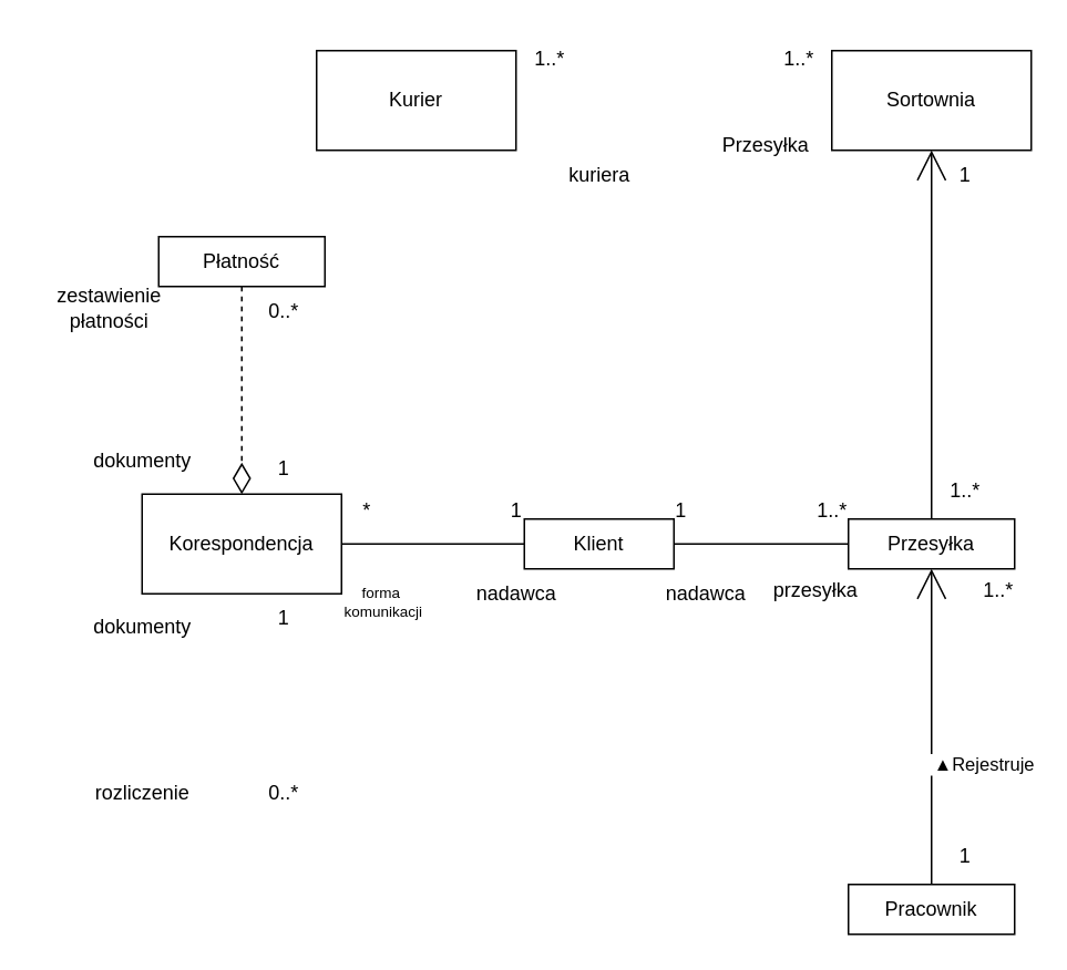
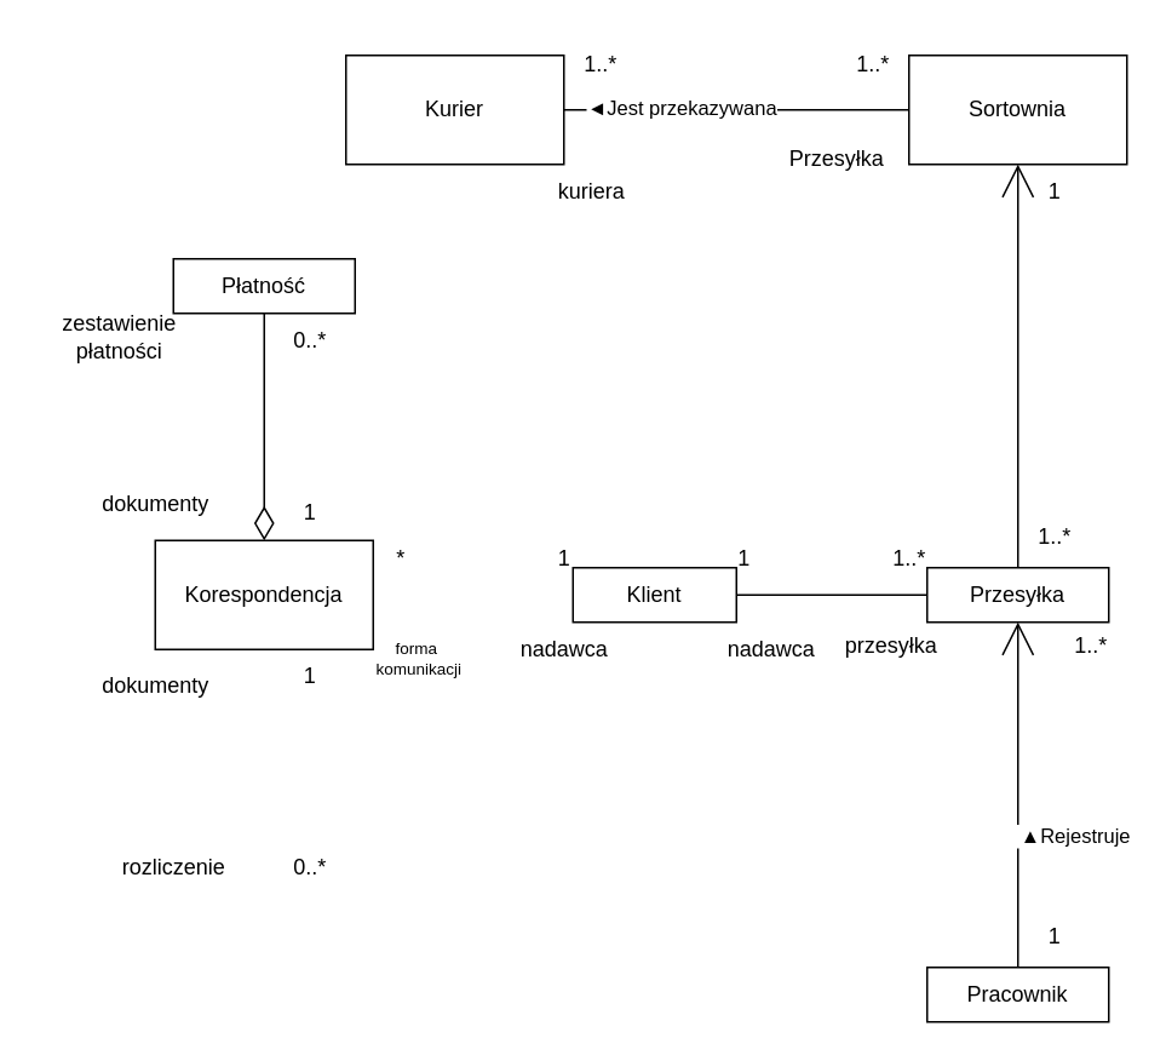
  <mxCell id="0" />
  <mxCell id="1" parent="0" />
  <mxCell id="2" style="edgeStyle=orthogonalEdgeStyle;rounded=0;orthogonalLoop=1;jettySize=auto;html=1;exitX=1;exitY=0.5;exitDx=0;exitDy=0;entryX=0;entryY=0.5;entryDx=0;entryDy=0;endArrow=none;startFill=0;" edge="1" parent="1" source="3" target="7"><mxGeometry relative="1" as="geometry" /></mxCell>
  <mxCell id="3" value="Klient" style="rounded=0;whiteSpace=wrap;html=1;" vertex="1" parent="1"><mxGeometry x="315" y="312" width="90" height="30" as="geometry" /></mxCell>
  <mxCell id="4" style="edgeStyle=orthogonalEdgeStyle;rounded=0;orthogonalLoop=1;jettySize=auto;html=1;exitX=0.5;exitY=1;exitDx=0;exitDy=0;endArrow=none;startFill=0;startArrow=open;startSize=16;" edge="1" parent="1" source="7" target="26"><mxGeometry relative="1" as="geometry"><mxPoint x="560" y="472" as="targetPoint" /></mxGeometry></mxCell>
  <mxCell id="5" value="&amp;nbsp; &amp;nbsp; &amp;nbsp; &amp;nbsp; &amp;nbsp; &amp;nbsp; &amp;nbsp; &amp;nbsp; &amp;nbsp; &amp;nbsp; &amp;nbsp; ▲Rejestruje" style="edgeLabel;html=1;align=center;verticalAlign=middle;resizable=0;points=[];" vertex="1" connectable="0" parent="4"><mxGeometry x="0.227" y="-3" relative="1" as="geometry"><mxPoint as="offset" /></mxGeometry></mxCell>
  <mxCell id="6" style="edgeStyle=orthogonalEdgeStyle;rounded=0;orthogonalLoop=1;jettySize=auto;html=1;exitX=0.5;exitY=0;exitDx=0;exitDy=0;entryX=0.5;entryY=1;entryDx=0;entryDy=0;endArrow=open;endFill=0;endSize=16;" edge="1" parent="1" source="7" target="29"><mxGeometry relative="1" as="geometry" /></mxCell>
  <mxCell id="7" value="Przesyłka" style="rounded=0;whiteSpace=wrap;html=1;" vertex="1" parent="1"><mxGeometry x="510" y="312" width="100" height="30" as="geometry" /></mxCell>
- <mxCell id="8" style="edgeStyle=orthogonalEdgeStyle;rounded=0;orthogonalLoop=1;jettySize=auto;html=1;exitX=0.5;exitY=1;exitDx=0;exitDy=0;entryX=0.5;entryY=0;entryDx=0;entryDy=0;endArrow=diamondThin;startFill=0;endFill=0;endSize=16;dashed=1;" edge="1" parent="1" source="9" target="11"><mxGeometry relative="1" as="geometry" /></mxCell>
+ <mxCell id="8" style="edgeStyle=orthogonalEdgeStyle;rounded=0;orthogonalLoop=1;jettySize=auto;html=1;exitX=0.5;exitY=1;exitDx=0;exitDy=0;entryX=0.5;entryY=0;entryDx=0;entryDy=0;endArrow=diamondThin;startFill=0;endFill=0;endSize=16;" edge="1" parent="1" source="9" target="11"><mxGeometry relative="1" as="geometry" /></mxCell>
  <mxCell id="9" value="Płatność" style="rounded=0;whiteSpace=wrap;html=1;" vertex="1" parent="1"><mxGeometry x="95" y="142" width="100" height="30" as="geometry" /></mxCell>
- <mxCell id="10" value="" style="endArrow=none;html=1;rounded=0;entryX=1;entryY=0.5;entryDx=0;entryDy=0;exitX=0;exitY=0.5;exitDx=0;exitDy=0;startFill=0;" edge="1" parent="1" source="3" target="11"><mxGeometry width="50" height="50" relative="1" as="geometry"><mxPoint x="325" y="392" as="sourcePoint" /><mxPoint x="375" y="342" as="targetPoint" /></mxGeometry></mxCell>
  <mxCell id="11" value="Korespondencja" style="rounded=0;whiteSpace=wrap;html=1;" vertex="1" parent="1"><mxGeometry x="85" y="297" width="120" height="60" as="geometry" /></mxCell>
  <mxCell id="12" value="forma&amp;nbsp;&lt;br&gt;komunikacji" style="text;html=1;align=center;verticalAlign=middle;resizable=0;points=[];autosize=1;strokeColor=none;fillColor=none;fontSize=9;" vertex="1" parent="1"><mxGeometry x="195" y="342" width="70" height="40" as="geometry" /></mxCell>
  <mxCell id="13" value="dokumenty" style="text;html=1;align=center;verticalAlign=middle;resizable=0;points=[];autosize=1;strokeColor=none;fillColor=none;" vertex="1" parent="1"><mxGeometry x="45" y="362" width="80" height="30" as="geometry" /></mxCell>
- <mxCell id="14" value="rozliczenie" style="text;html=1;align=center;verticalAlign=middle;resizable=0;points=[];autosize=1;strokeColor=none;fillColor=none;" vertex="1" parent="1"><mxGeometry x="45" y="462" width="80" height="30" as="geometry" /></mxCell>
+ <mxCell id="14" value="rozliczenie" style="text;html=1;align=center;verticalAlign=middle;resizable=0;points=[];autosize=1;strokeColor=none;fillColor=none;" vertex="1" parent="1"><mxGeometry x="55" y="462" width="80" height="30" as="geometry" /></mxCell>
  <mxCell id="15" value="1" style="text;html=1;align=center;verticalAlign=middle;resizable=0;points=[];autosize=1;strokeColor=none;fillColor=none;" vertex="1" parent="1"><mxGeometry x="155" y="357" width="30" height="30" as="geometry" /></mxCell>
  <mxCell id="16" value="0..*" style="text;html=1;align=center;verticalAlign=middle;resizable=0;points=[];autosize=1;strokeColor=none;fillColor=none;" vertex="1" parent="1"><mxGeometry x="150" y="462" width="40" height="30" as="geometry" /></mxCell>
  <mxCell id="17" value="1" style="text;html=1;align=center;verticalAlign=middle;resizable=0;points=[];autosize=1;strokeColor=none;fillColor=none;" vertex="1" parent="1"><mxGeometry x="155" y="267" width="30" height="30" as="geometry" /></mxCell>
  <mxCell id="18" value="0..*" style="text;html=1;align=center;verticalAlign=middle;resizable=0;points=[];autosize=1;strokeColor=none;fillColor=none;" vertex="1" parent="1"><mxGeometry x="150" y="172" width="40" height="30" as="geometry" /></mxCell>
  <mxCell id="19" value="dokumenty" style="text;html=1;align=center;verticalAlign=middle;resizable=0;points=[];autosize=1;strokeColor=none;fillColor=none;" vertex="1" parent="1"><mxGeometry x="45" y="262" width="80" height="30" as="geometry" /></mxCell>
  <mxCell id="20" value="zestawienie&lt;br&gt;płatności" style="text;html=1;align=center;verticalAlign=middle;resizable=0;points=[];autosize=1;strokeColor=none;fillColor=none;" vertex="1" parent="1"><mxGeometry x="20" y="165" width="90" height="40" as="geometry" /></mxCell>
  <mxCell id="21" value="nadawca" style="text;html=1;align=center;verticalAlign=middle;resizable=0;points=[];autosize=1;strokeColor=none;fillColor=none;" vertex="1" parent="1"><mxGeometry x="275" y="342" width="70" height="30" as="geometry" /></mxCell>
  <mxCell id="22" value="1" style="text;html=1;align=center;verticalAlign=middle;resizable=0;points=[];autosize=1;strokeColor=none;fillColor=none;" vertex="1" parent="1"><mxGeometry x="394" y="292" width="30" height="30" as="geometry" /></mxCell>
  <mxCell id="23" value="1..*" style="text;html=1;align=center;verticalAlign=middle;resizable=0;points=[];autosize=1;strokeColor=none;fillColor=none;" vertex="1" parent="1"><mxGeometry x="480" y="292" width="40" height="30" as="geometry" /></mxCell>
  <mxCell id="24" value="nadawca" style="text;html=1;align=center;verticalAlign=middle;resizable=0;points=[];autosize=1;strokeColor=none;fillColor=none;" vertex="1" parent="1"><mxGeometry x="389" y="342" width="70" height="30" as="geometry" /></mxCell>
  <mxCell id="25" value="przesyłka" style="text;html=1;align=center;verticalAlign=middle;resizable=0;points=[];autosize=1;strokeColor=none;fillColor=none;" vertex="1" parent="1"><mxGeometry x="455" y="340" width="70" height="30" as="geometry" /></mxCell>
  <mxCell id="26" value="Pracownik" style="rounded=0;whiteSpace=wrap;html=1;" vertex="1" parent="1"><mxGeometry x="510" y="532" width="100" height="30" as="geometry" /></mxCell>
+ <mxCell id="27" style="edgeStyle=orthogonalEdgeStyle;rounded=0;orthogonalLoop=1;jettySize=auto;html=1;exitX=0;exitY=0.5;exitDx=0;exitDy=0;entryX=1;entryY=0.5;entryDx=0;entryDy=0;endArrow=none;startFill=0;" edge="1" parent="1" source="29" target="36"><mxGeometry relative="1" as="geometry"><mxPoint x="450" y="132" as="targetPoint" /></mxGeometry></mxCell>
+ <mxCell id="28" value="◄Jest przekazywana" style="edgeLabel;html=1;align=center;verticalAlign=middle;resizable=0;points=[];" vertex="1" connectable="0" parent="27"><mxGeometry x="0.326" y="-2" relative="1" as="geometry"><mxPoint as="offset" /></mxGeometry></mxCell>
  <mxCell id="29" value="Sortownia" style="rounded=0;whiteSpace=wrap;html=1;" vertex="1" parent="1"><mxGeometry x="500" y="30" width="120" height="60" as="geometry" /></mxCell>
  <mxCell id="30" value="1" style="text;html=1;align=center;verticalAlign=middle;resizable=0;points=[];autosize=1;strokeColor=none;fillColor=none;" vertex="1" parent="1"><mxGeometry x="295" y="292" width="30" height="30" as="geometry" /></mxCell>
  <mxCell id="31" value="*" style="text;html=1;align=center;verticalAlign=middle;resizable=0;points=[];autosize=1;strokeColor=none;fillColor=none;" vertex="1" parent="1"><mxGeometry x="205" y="292" width="30" height="30" as="geometry" /></mxCell>
  <mxCell id="32" value="1..*" style="text;html=1;align=center;verticalAlign=middle;resizable=0;points=[];autosize=1;strokeColor=none;fillColor=none;" vertex="1" parent="1"><mxGeometry x="580" y="340" width="40" height="30" as="geometry" /></mxCell>
  <mxCell id="33" value="1" style="text;html=1;align=center;verticalAlign=middle;resizable=0;points=[];autosize=1;strokeColor=none;fillColor=none;" vertex="1" parent="1"><mxGeometry x="565" y="500" width="30" height="30" as="geometry" /></mxCell>
  <mxCell id="34" value="1" style="text;html=1;align=center;verticalAlign=middle;resizable=0;points=[];autosize=1;strokeColor=none;fillColor=none;" vertex="1" parent="1"><mxGeometry x="565" y="90" width="30" height="30" as="geometry" /></mxCell>
  <mxCell id="35" value="1..*" style="text;html=1;align=center;verticalAlign=middle;resizable=0;points=[];autosize=1;strokeColor=none;fillColor=none;" vertex="1" parent="1"><mxGeometry x="560" y="280" width="40" height="30" as="geometry" /></mxCell>
  <mxCell id="36" value="Kurier" style="rounded=0;whiteSpace=wrap;html=1;" vertex="1" parent="1"><mxGeometry x="190" y="30" width="120" height="60" as="geometry" /></mxCell>
  <mxCell id="37" value="1..*" style="text;html=1;align=center;verticalAlign=middle;resizable=0;points=[];autosize=1;strokeColor=none;fillColor=none;" vertex="1" parent="1"><mxGeometry x="310" y="20" width="40" height="30" as="geometry" /></mxCell>
  <mxCell id="38" value="1..*" style="text;html=1;align=center;verticalAlign=middle;resizable=0;points=[];autosize=1;strokeColor=none;fillColor=none;" vertex="1" parent="1"><mxGeometry x="460" y="20" width="40" height="30" as="geometry" /></mxCell>
  <mxCell id="39" value="Przesyłka" style="text;html=1;align=center;verticalAlign=middle;resizable=0;points=[];autosize=1;strokeColor=none;fillColor=none;" vertex="1" parent="1"><mxGeometry x="420" y="72" width="80" height="30" as="geometry" /></mxCell>
- <mxCell id="40" value="kuriera" style="text;html=1;align=center;verticalAlign=middle;resizable=0;points=[];autosize=1;strokeColor=none;fillColor=none;" vertex="1" parent="1"><mxGeometry x="330" y="90" width="60" height="30" as="geometry" /></mxCell>
+ <mxCell id="40" value="kuriera" style="text;html=1;align=center;verticalAlign=middle;resizable=0;points=[];autosize=1;strokeColor=none;fillColor=none;" vertex="1" parent="1"><mxGeometry x="295" y="90" width="60" height="30" as="geometry" /></mxCell>
